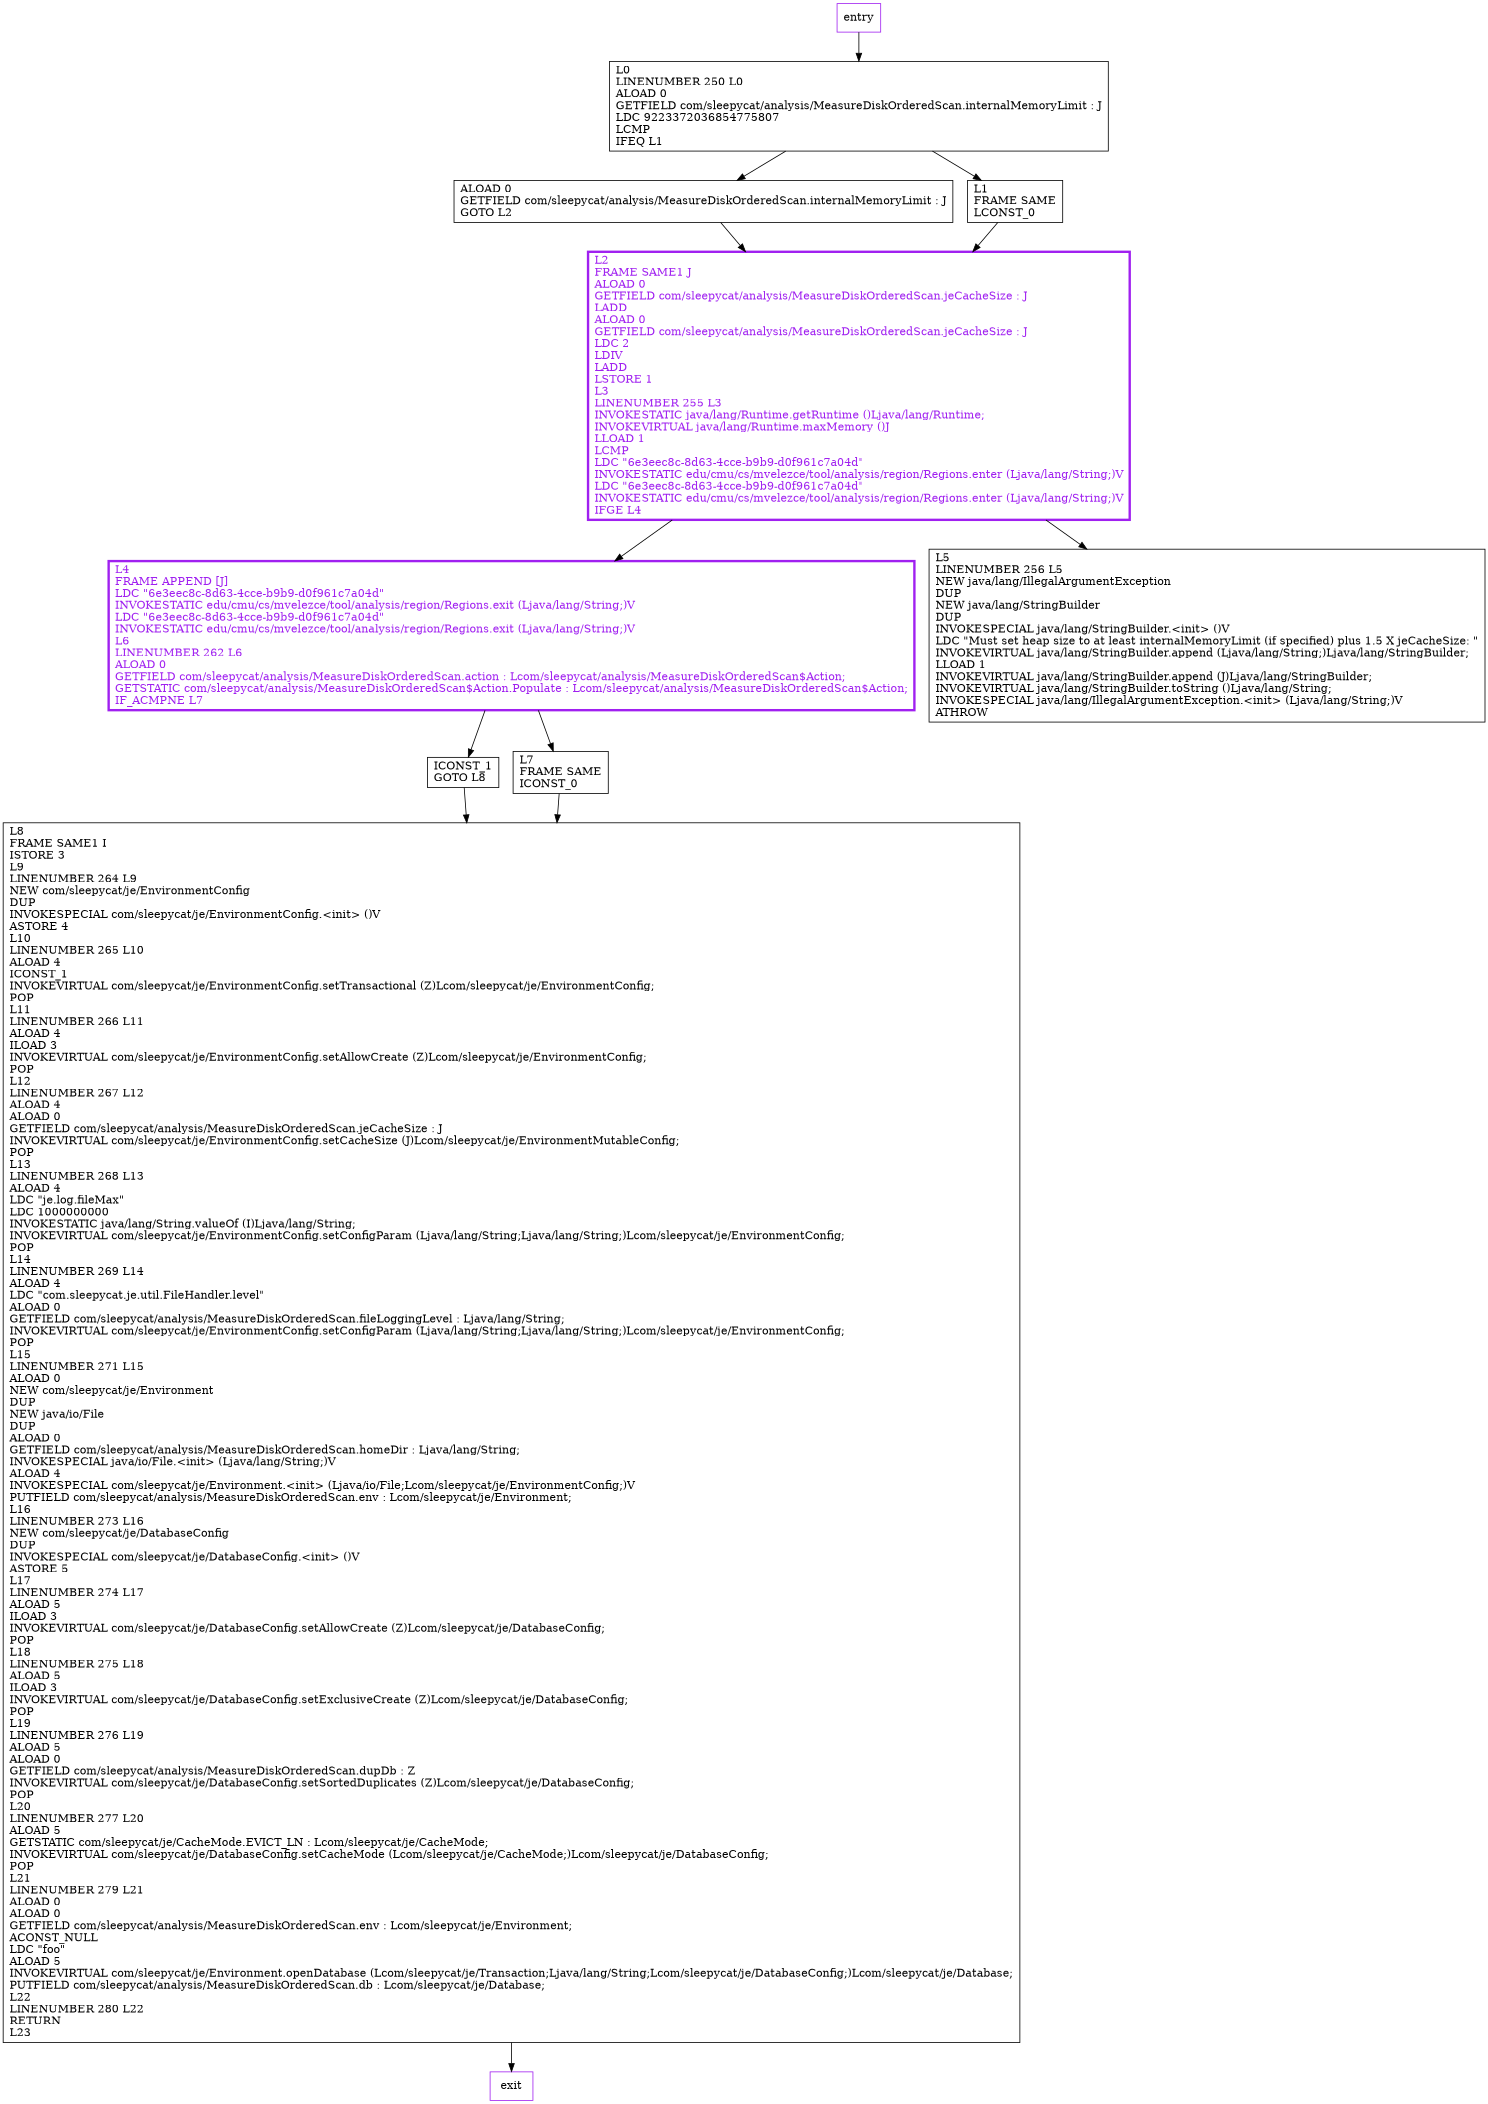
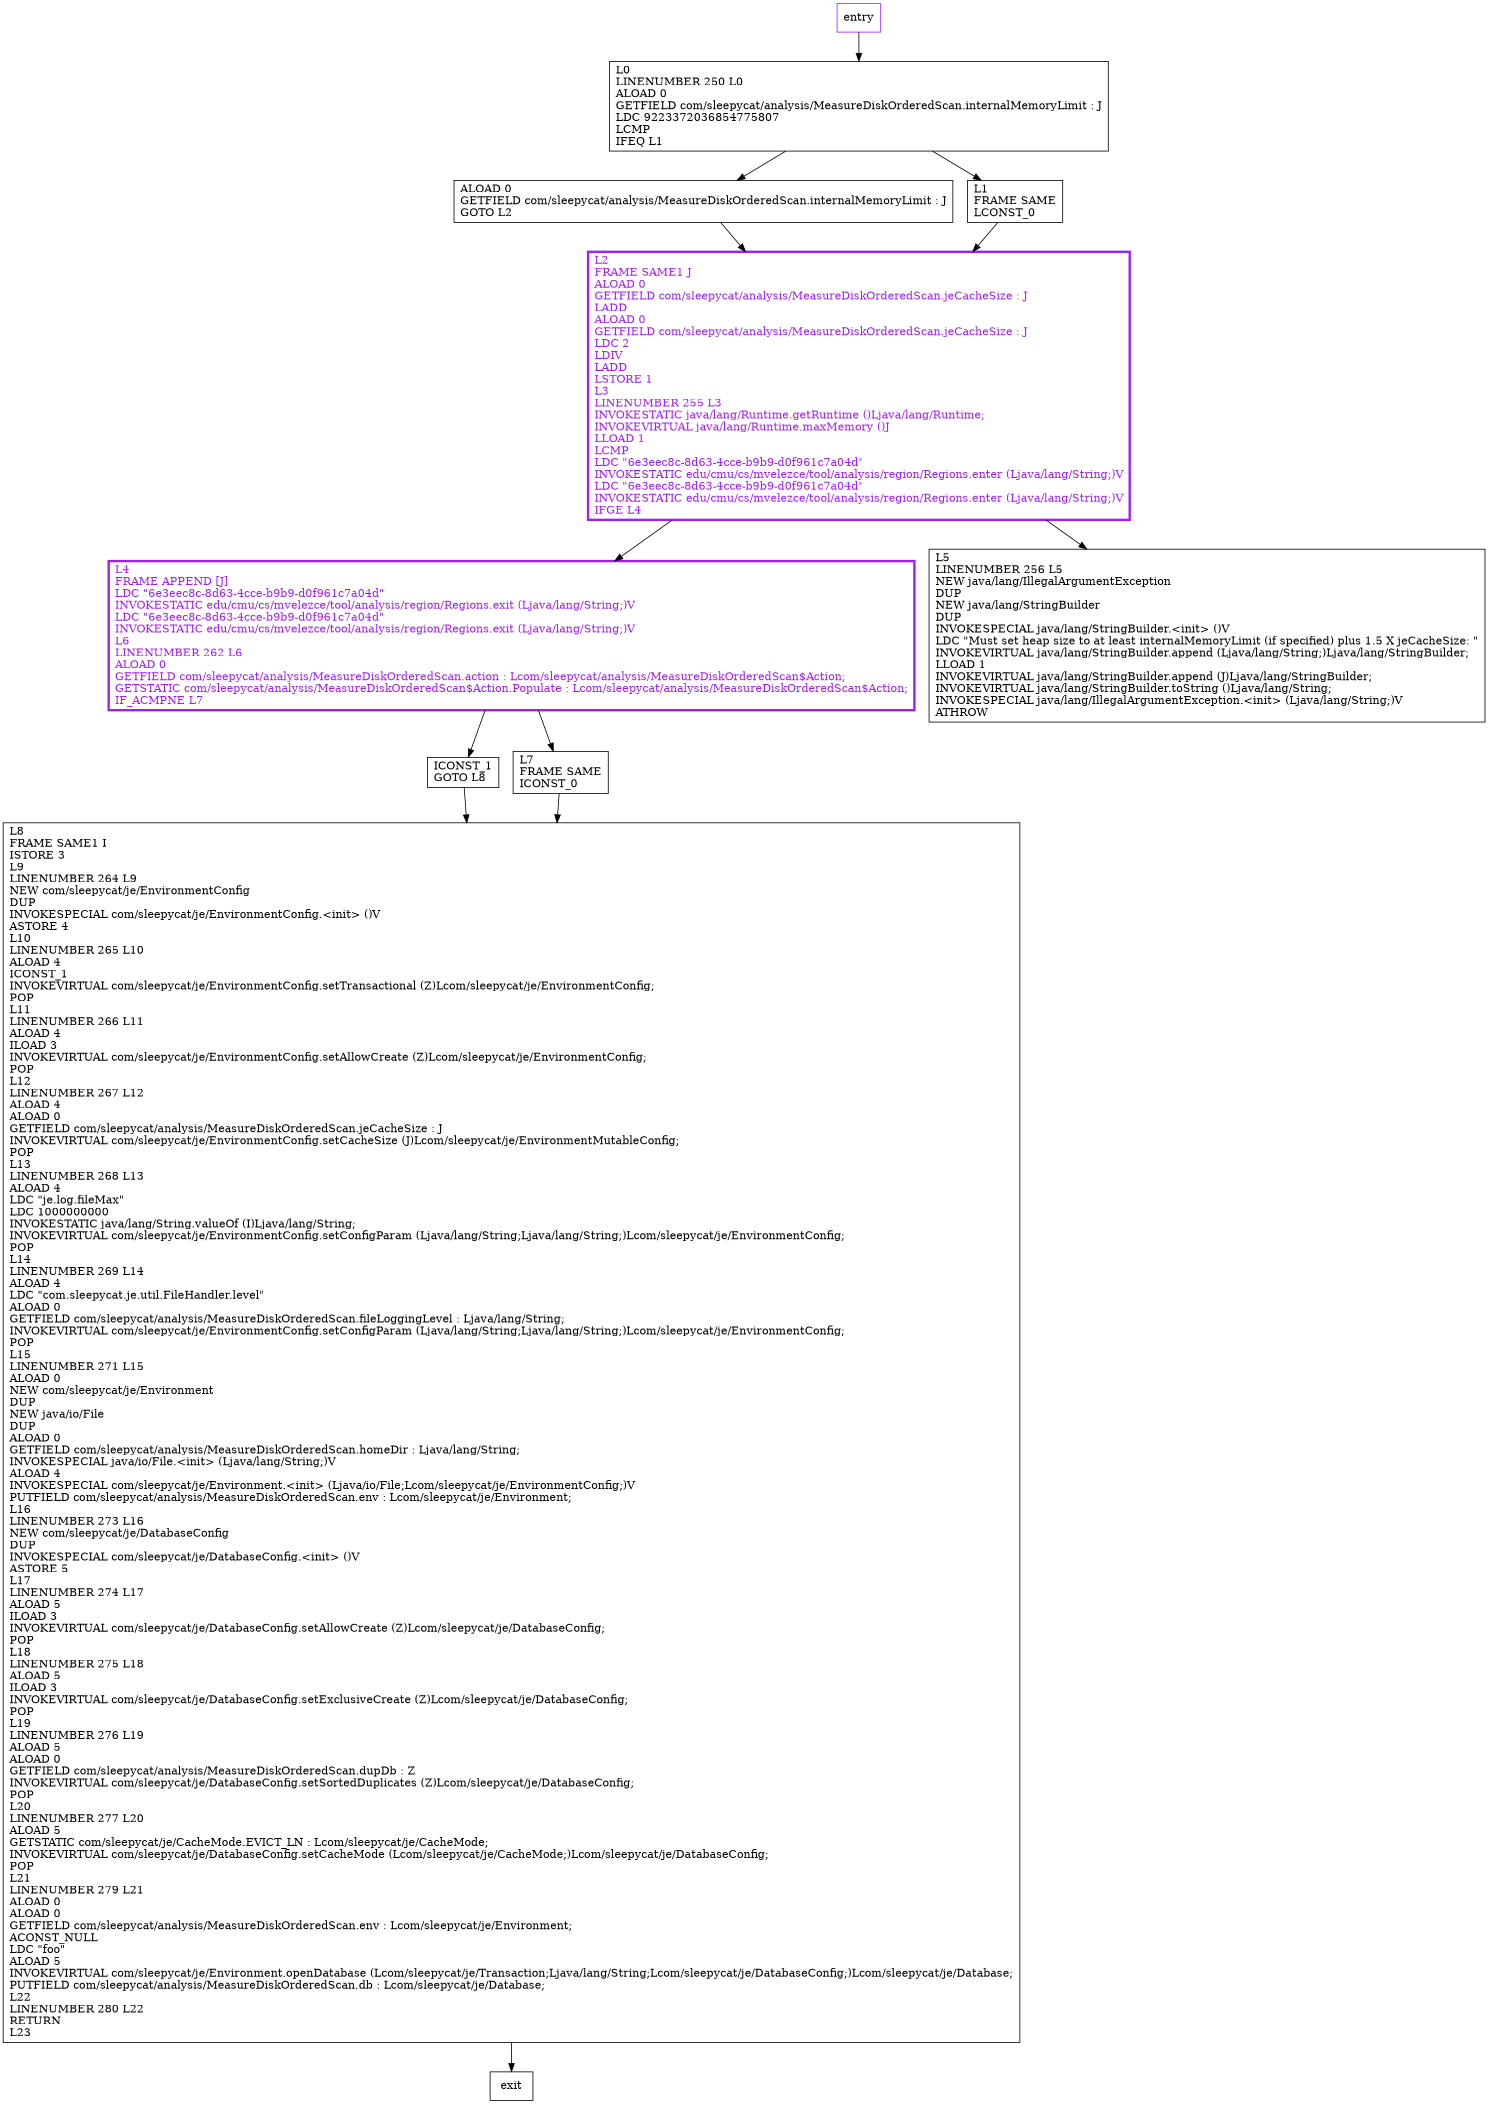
  digraph {
    node [shape=record]
    n1 [label="L0\lLINENUMBER 250 L0\lALOAD 0\lGETFIELD com/sleepycat/analysis/MeasureDiskOrderedScan.internalMemoryLimit : J\lLDC 9223372036854775807\lLCMP\lIFEQ L1\l"]
    n2 [label="ALOAD 0\lGETFIELD com/sleepycat/analysis/MeasureDiskOrderedScan.internalMemoryLimit : J\lGOTO L2\l"]
    n3 [label="L1\lFRAME SAME\lLCONST_0\l"]
    n4 [color=purple fontcolor=purple label="L2\lFRAME SAME1 J\lALOAD 0\lGETFIELD com/sleepycat/analysis/MeasureDiskOrderedScan.jeCacheSize : J\lLADD\lALOAD 0\lGETFIELD com/sleepycat/analysis/MeasureDiskOrderedScan.jeCacheSize : J\lLDC 2\lLDIV\lLADD\lLSTORE 1\lL3\lLINENUMBER 255 L3\lINVOKESTATIC java/lang/Runtime.getRuntime ()Ljava/lang/Runtime;\lINVOKEVIRTUAL java/lang/Runtime.maxMemory ()J\lLLOAD 1\lLCMP\lLDC \"6e3eec8c-8d63-4cce-b9b9-d0f961c7a04d\"\lINVOKESTATIC edu/cmu/cs/mvelezce/tool/analysis/region/Regions.enter (Ljava/lang/String;)V\lLDC \"6e3eec8c-8d63-4cce-b9b9-d0f961c7a04d\"\lINVOKESTATIC edu/cmu/cs/mvelezce/tool/analysis/region/Regions.enter (Ljava/lang/String;)V\lIFGE L4\l" penwidth=3]
    n5 [label="ICONST_1\lGOTO L8\l"]
    n6 [label="L8\lFRAME SAME1 I\lISTORE 3\lL9\lLINENUMBER 264 L9\lNEW com/sleepycat/je/EnvironmentConfig\lDUP\lINVOKESPECIAL com/sleepycat/je/EnvironmentConfig.\<init\> ()V\lASTORE 4\lL10\lLINENUMBER 265 L10\lALOAD 4\lICONST_1\lINVOKEVIRTUAL com/sleepycat/je/EnvironmentConfig.setTransactional (Z)Lcom/sleepycat/je/EnvironmentConfig;\lPOP\lL11\lLINENUMBER 266 L11\lALOAD 4\lILOAD 3\lINVOKEVIRTUAL com/sleepycat/je/EnvironmentConfig.setAllowCreate (Z)Lcom/sleepycat/je/EnvironmentConfig;\lPOP\lL12\lLINENUMBER 267 L12\lALOAD 4\lALOAD 0\lGETFIELD com/sleepycat/analysis/MeasureDiskOrderedScan.jeCacheSize : J\lINVOKEVIRTUAL com/sleepycat/je/EnvironmentConfig.setCacheSize (J)Lcom/sleepycat/je/EnvironmentMutableConfig;\lPOP\lL13\lLINENUMBER 268 L13\lALOAD 4\lLDC \"je.log.fileMax\"\lLDC 1000000000\lINVOKESTATIC java/lang/String.valueOf (I)Ljava/lang/String;\lINVOKEVIRTUAL com/sleepycat/je/EnvironmentConfig.setConfigParam (Ljava/lang/String;Ljava/lang/String;)Lcom/sleepycat/je/EnvironmentConfig;\lPOP\lL14\lLINENUMBER 269 L14\lALOAD 4\lLDC \"com.sleepycat.je.util.FileHandler.level\"\lALOAD 0\lGETFIELD com/sleepycat/analysis/MeasureDiskOrderedScan.fileLoggingLevel : Ljava/lang/String;\lINVOKEVIRTUAL com/sleepycat/je/EnvironmentConfig.setConfigParam (Ljava/lang/String;Ljava/lang/String;)Lcom/sleepycat/je/EnvironmentConfig;\lPOP\lL15\lLINENUMBER 271 L15\lALOAD 0\lNEW com/sleepycat/je/Environment\lDUP\lNEW java/io/File\lDUP\lALOAD 0\lGETFIELD com/sleepycat/analysis/MeasureDiskOrderedScan.homeDir : Ljava/lang/String;\lINVOKESPECIAL java/io/File.\<init\> (Ljava/lang/String;)V\lALOAD 4\lINVOKESPECIAL com/sleepycat/je/Environment.\<init\> (Ljava/io/File;Lcom/sleepycat/je/EnvironmentConfig;)V\lPUTFIELD com/sleepycat/analysis/MeasureDiskOrderedScan.env : Lcom/sleepycat/je/Environment;\lL16\lLINENUMBER 273 L16\lNEW com/sleepycat/je/DatabaseConfig\lDUP\lINVOKESPECIAL com/sleepycat/je/DatabaseConfig.\<init\> ()V\lASTORE 5\lL17\lLINENUMBER 274 L17\lALOAD 5\lILOAD 3\lINVOKEVIRTUAL com/sleepycat/je/DatabaseConfig.setAllowCreate (Z)Lcom/sleepycat/je/DatabaseConfig;\lPOP\lL18\lLINENUMBER 275 L18\lALOAD 5\lILOAD 3\lINVOKEVIRTUAL com/sleepycat/je/DatabaseConfig.setExclusiveCreate (Z)Lcom/sleepycat/je/DatabaseConfig;\lPOP\lL19\lLINENUMBER 276 L19\lALOAD 5\lALOAD 0\lGETFIELD com/sleepycat/analysis/MeasureDiskOrderedScan.dupDb : Z\lINVOKEVIRTUAL com/sleepycat/je/DatabaseConfig.setSortedDuplicates (Z)Lcom/sleepycat/je/DatabaseConfig;\lPOP\lL20\lLINENUMBER 277 L20\lALOAD 5\lGETSTATIC com/sleepycat/je/CacheMode.EVICT_LN : Lcom/sleepycat/je/CacheMode;\lINVOKEVIRTUAL com/sleepycat/je/DatabaseConfig.setCacheMode (Lcom/sleepycat/je/CacheMode;)Lcom/sleepycat/je/DatabaseConfig;\lPOP\lL21\lLINENUMBER 279 L21\lALOAD 0\lALOAD 0\lGETFIELD com/sleepycat/analysis/MeasureDiskOrderedScan.env : Lcom/sleepycat/je/Environment;\lACONST_NULL\lLDC \"foo\"\lALOAD 5\lINVOKEVIRTUAL com/sleepycat/je/Environment.openDatabase (Lcom/sleepycat/je/Transaction;Ljava/lang/String;Lcom/sleepycat/je/DatabaseConfig;)Lcom/sleepycat/je/Database;\lPUTFIELD com/sleepycat/analysis/MeasureDiskOrderedScan.db : Lcom/sleepycat/je/Database;\lL22\lLINENUMBER 280 L22\lRETURN\lL23\l"]
-   exit [color=purple]
+   exit
    n8 [color=purple fontcolor=purple label="L4\lFRAME APPEND [J]\lLDC \"6e3eec8c-8d63-4cce-b9b9-d0f961c7a04d\"\lINVOKESTATIC edu/cmu/cs/mvelezce/tool/analysis/region/Regions.exit (Ljava/lang/String;)V\lLDC \"6e3eec8c-8d63-4cce-b9b9-d0f961c7a04d\"\lINVOKESTATIC edu/cmu/cs/mvelezce/tool/analysis/region/Regions.exit (Ljava/lang/String;)V\lL6\lLINENUMBER 262 L6\lALOAD 0\lGETFIELD com/sleepycat/analysis/MeasureDiskOrderedScan.action : Lcom/sleepycat/analysis/MeasureDiskOrderedScan$Action;\lGETSTATIC com/sleepycat/analysis/MeasureDiskOrderedScan$Action.Populate : Lcom/sleepycat/analysis/MeasureDiskOrderedScan$Action;\lIF_ACMPNE L7\l" penwidth=3]
    n9 [label="L7\lFRAME SAME\lICONST_0\l"]
    n10 [label="L5\lLINENUMBER 256 L5\lNEW java/lang/IllegalArgumentException\lDUP\lNEW java/lang/StringBuilder\lDUP\lINVOKESPECIAL java/lang/StringBuilder.\<init\> ()V\lLDC \"Must set heap size to at least internalMemoryLimit (if specified) plus 1.5 X jeCacheSize: \"\lINVOKEVIRTUAL java/lang/StringBuilder.append (Ljava/lang/String;)Ljava/lang/StringBuilder;\lLLOAD 1\lINVOKEVIRTUAL java/lang/StringBuilder.append (J)Ljava/lang/StringBuilder;\lINVOKEVIRTUAL java/lang/StringBuilder.toString ()Ljava/lang/String;\lINVOKESPECIAL java/lang/IllegalArgumentException.\<init\> (Ljava/lang/String;)V\lATHROW\l"]
    entry [color=purple]
    n1 -> n2
    n1 -> n3
    n2 -> n4
    n3 -> n4
    n4 -> n8
    n4 -> n10
    n5 -> n6
    n6 -> exit
    n8 -> n5
    n8 -> n9
    n9 -> n6
    entry -> n1
  }
